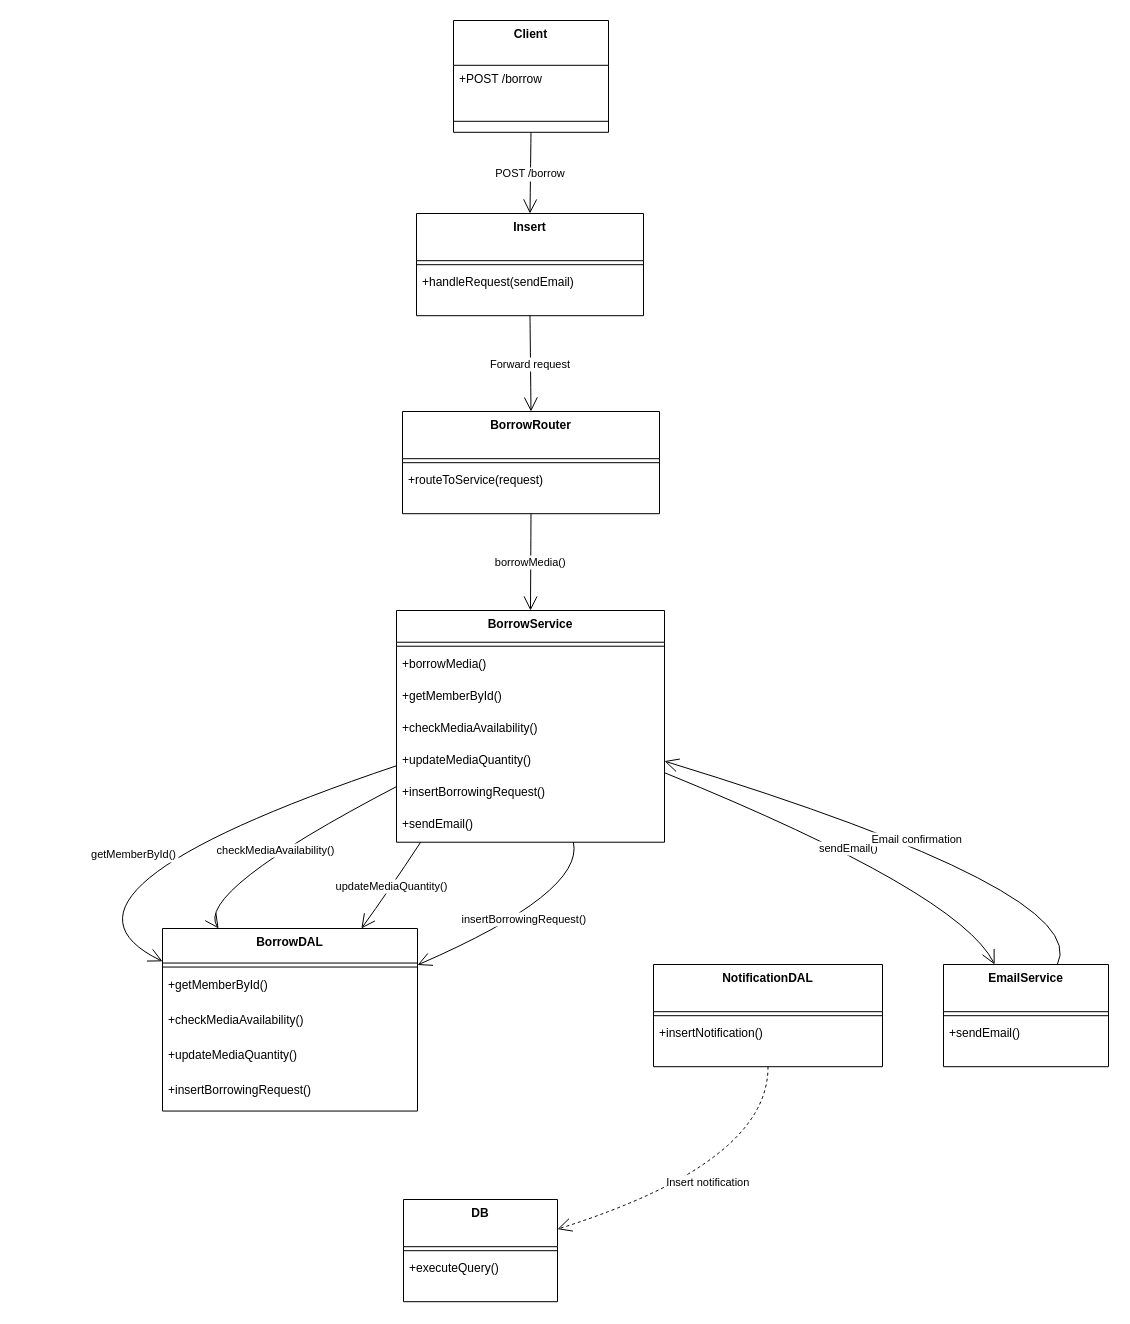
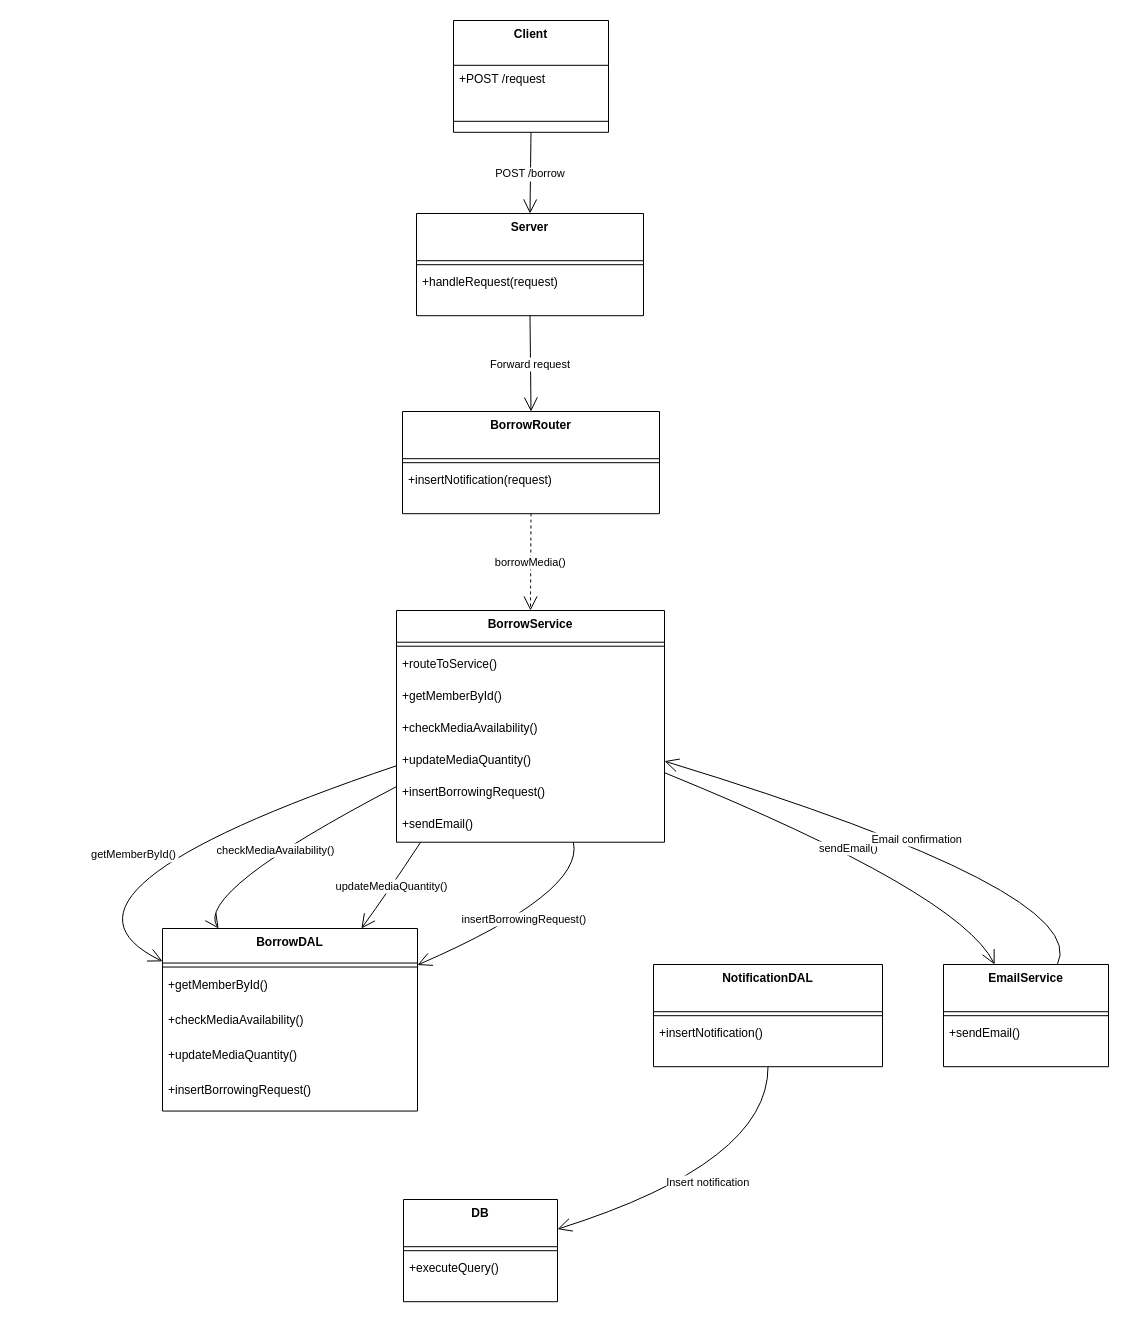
  <mxCell id="0" />
  <mxCell id="1" parent="0" />
  <mxCell id="2" value="Client" style="swimlane;fontStyle=1;align=center;verticalAlign=top;childLayout=stackLayout;horizontal=1;startSize=44.8;horizontalStack=0;resizeParent=1;resizeParentMax=0;resizeLast=0;collapsible=0;marginBottom=0;" vertex="1" parent="1"><mxGeometry x="453" y="20" width="155" height="111.8" as="geometry" /></mxCell>
- <mxCell id="3" value="+POST /borrow" style="text;strokeColor=none;fillColor=none;align=left;verticalAlign=top;spacingLeft=4;spacingRight=4;overflow=hidden;rotatable=0;points=[[0,0.5],[1,0.5]];portConstraint=eastwest;" vertex="1" parent="2"><mxGeometry y="44.8" width="155" height="45" as="geometry" /></mxCell>
+ <mxCell id="3" value="+POST /request" style="text;strokeColor=none;fillColor=none;align=left;verticalAlign=top;spacingLeft=4;spacingRight=4;overflow=hidden;rotatable=0;points=[[0,0.5],[1,0.5]];portConstraint=eastwest;" vertex="1" parent="2"><mxGeometry y="44.8" width="155" height="45" as="geometry" /></mxCell>
  <mxCell id="4" style="line;strokeWidth=1;fillColor=none;align=left;verticalAlign=middle;spacingTop=-1;spacingLeft=3;spacingRight=3;rotatable=0;labelPosition=right;points=[];portConstraint=eastwest;strokeColor=inherit;" vertex="1" parent="2"><mxGeometry y="89.8" width="155" height="22" as="geometry" /></mxCell>
- <mxCell id="5" value="Insert" style="swimlane;fontStyle=1;align=center;verticalAlign=top;childLayout=stackLayout;horizontal=1;startSize=47.2;horizontalStack=0;resizeParent=1;resizeParentMax=0;resizeLast=0;collapsible=0;marginBottom=0;" vertex="1" parent="1"><mxGeometry x="416" y="213" width="227" height="102.2" as="geometry" /></mxCell>
+ <mxCell id="5" value="Server" style="swimlane;fontStyle=1;align=center;verticalAlign=top;childLayout=stackLayout;horizontal=1;startSize=47.2;horizontalStack=0;resizeParent=1;resizeParentMax=0;resizeLast=0;collapsible=0;marginBottom=0;" vertex="1" parent="1"><mxGeometry x="416" y="213" width="227" height="102.2" as="geometry" /></mxCell>
  <mxCell id="6" style="line;strokeWidth=1;fillColor=none;align=left;verticalAlign=middle;spacingTop=-1;spacingLeft=3;spacingRight=3;rotatable=0;labelPosition=right;points=[];portConstraint=eastwest;strokeColor=inherit;" vertex="1" parent="5"><mxGeometry y="47.2" width="227" height="8" as="geometry" /></mxCell>
- <mxCell id="7" value="+handleRequest(sendEmail)" style="text;strokeColor=none;fillColor=none;align=left;verticalAlign=top;spacingLeft=4;spacingRight=4;overflow=hidden;rotatable=0;points=[[0,0.5],[1,0.5]];portConstraint=eastwest;" vertex="1" parent="5"><mxGeometry y="55.2" width="227" height="47" as="geometry" /></mxCell>
+ <mxCell id="7" value="+handleRequest(request)" style="text;strokeColor=none;fillColor=none;align=left;verticalAlign=top;spacingLeft=4;spacingRight=4;overflow=hidden;rotatable=0;points=[[0,0.5],[1,0.5]];portConstraint=eastwest;" vertex="1" parent="5"><mxGeometry y="55.2" width="227" height="47" as="geometry" /></mxCell>
  <mxCell id="8" value="BorrowRouter" style="swimlane;fontStyle=1;align=center;verticalAlign=top;childLayout=stackLayout;horizontal=1;startSize=47.2;horizontalStack=0;resizeParent=1;resizeParentMax=0;resizeLast=0;collapsible=0;marginBottom=0;" vertex="1" parent="1"><mxGeometry x="402" y="411" width="257" height="102.2" as="geometry" /></mxCell>
  <mxCell id="9" style="line;strokeWidth=1;fillColor=none;align=left;verticalAlign=middle;spacingTop=-1;spacingLeft=3;spacingRight=3;rotatable=0;labelPosition=right;points=[];portConstraint=eastwest;strokeColor=inherit;" vertex="1" parent="8"><mxGeometry y="47.2" width="257" height="8" as="geometry" /></mxCell>
- <mxCell id="10" value="+routeToService(request)" style="text;strokeColor=none;fillColor=none;align=left;verticalAlign=top;spacingLeft=4;spacingRight=4;overflow=hidden;rotatable=0;points=[[0,0.5],[1,0.5]];portConstraint=eastwest;" vertex="1" parent="8"><mxGeometry y="55.2" width="257" height="47" as="geometry" /></mxCell>
+ <mxCell id="10" value="+insertNotification(request)" style="text;strokeColor=none;fillColor=none;align=left;verticalAlign=top;spacingLeft=4;spacingRight=4;overflow=hidden;rotatable=0;points=[[0,0.5],[1,0.5]];portConstraint=eastwest;" vertex="1" parent="8"><mxGeometry y="55.2" width="257" height="47" as="geometry" /></mxCell>
  <mxCell id="11" value="BorrowService" style="swimlane;fontStyle=1;align=center;verticalAlign=top;childLayout=stackLayout;horizontal=1;startSize=31.733;horizontalStack=0;resizeParent=1;resizeParentMax=0;resizeLast=0;collapsible=0;marginBottom=0;" vertex="1" parent="1"><mxGeometry x="396" y="610" width="268" height="231.733" as="geometry" /></mxCell>
  <mxCell id="12" style="line;strokeWidth=1;fillColor=none;align=left;verticalAlign=middle;spacingTop=-1;spacingLeft=3;spacingRight=3;rotatable=0;labelPosition=right;points=[];portConstraint=eastwest;strokeColor=inherit;" vertex="1" parent="11"><mxGeometry y="31.733" width="268" height="8" as="geometry" /></mxCell>
- <mxCell id="13" value="+borrowMedia()" style="text;strokeColor=none;fillColor=none;align=left;verticalAlign=top;spacingLeft=4;spacingRight=4;overflow=hidden;rotatable=0;points=[[0,0.5],[1,0.5]];portConstraint=eastwest;" vertex="1" parent="11"><mxGeometry y="39.733" width="268" height="32" as="geometry" /></mxCell>
+ <mxCell id="13" value="+routeToService()" style="text;strokeColor=none;fillColor=none;align=left;verticalAlign=top;spacingLeft=4;spacingRight=4;overflow=hidden;rotatable=0;points=[[0,0.5],[1,0.5]];portConstraint=eastwest;" vertex="1" parent="11"><mxGeometry y="39.733" width="268" height="32" as="geometry" /></mxCell>
  <mxCell id="14" value="+getMemberById()" style="text;strokeColor=none;fillColor=none;align=left;verticalAlign=top;spacingLeft=4;spacingRight=4;overflow=hidden;rotatable=0;points=[[0,0.5],[1,0.5]];portConstraint=eastwest;" vertex="1" parent="11"><mxGeometry y="71.733" width="268" height="32" as="geometry" /></mxCell>
  <mxCell id="15" value="+checkMediaAvailability()" style="text;strokeColor=none;fillColor=none;align=left;verticalAlign=top;spacingLeft=4;spacingRight=4;overflow=hidden;rotatable=0;points=[[0,0.5],[1,0.5]];portConstraint=eastwest;" vertex="1" parent="11"><mxGeometry y="103.733" width="268" height="32" as="geometry" /></mxCell>
  <mxCell id="16" value="+updateMediaQuantity()" style="text;strokeColor=none;fillColor=none;align=left;verticalAlign=top;spacingLeft=4;spacingRight=4;overflow=hidden;rotatable=0;points=[[0,0.5],[1,0.5]];portConstraint=eastwest;" vertex="1" parent="11"><mxGeometry y="135.733" width="268" height="32" as="geometry" /></mxCell>
  <mxCell id="17" value="+insertBorrowingRequest()" style="text;strokeColor=none;fillColor=none;align=left;verticalAlign=top;spacingLeft=4;spacingRight=4;overflow=hidden;rotatable=0;points=[[0,0.5],[1,0.5]];portConstraint=eastwest;" vertex="1" parent="11"><mxGeometry y="167.733" width="268" height="32" as="geometry" /></mxCell>
  <mxCell id="18" value="+sendEmail()" style="text;strokeColor=none;fillColor=none;align=left;verticalAlign=top;spacingLeft=4;spacingRight=4;overflow=hidden;rotatable=0;points=[[0,0.5],[1,0.5]];portConstraint=eastwest;" vertex="1" parent="11"><mxGeometry y="199.733" width="268" height="32" as="geometry" /></mxCell>
  <mxCell id="19" value="BorrowDAL" style="swimlane;fontStyle=1;align=center;verticalAlign=top;childLayout=stackLayout;horizontal=1;startSize=34.545;horizontalStack=0;resizeParent=1;resizeParentMax=0;resizeLast=0;collapsible=0;marginBottom=0;" vertex="1" parent="1"><mxGeometry x="162" y="928" width="255" height="182.545" as="geometry" /></mxCell>
  <mxCell id="20" style="line;strokeWidth=1;fillColor=none;align=left;verticalAlign=middle;spacingTop=-1;spacingLeft=3;spacingRight=3;rotatable=0;labelPosition=right;points=[];portConstraint=eastwest;strokeColor=inherit;" vertex="1" parent="19"><mxGeometry y="34.545" width="255" height="8" as="geometry" /></mxCell>
  <mxCell id="21" value="+getMemberById()" style="text;strokeColor=none;fillColor=none;align=left;verticalAlign=top;spacingLeft=4;spacingRight=4;overflow=hidden;rotatable=0;points=[[0,0.5],[1,0.5]];portConstraint=eastwest;" vertex="1" parent="19"><mxGeometry y="42.545" width="255" height="35" as="geometry" /></mxCell>
  <mxCell id="22" value="+checkMediaAvailability()" style="text;strokeColor=none;fillColor=none;align=left;verticalAlign=top;spacingLeft=4;spacingRight=4;overflow=hidden;rotatable=0;points=[[0,0.5],[1,0.5]];portConstraint=eastwest;" vertex="1" parent="19"><mxGeometry y="77.545" width="255" height="35" as="geometry" /></mxCell>
  <mxCell id="23" value="+updateMediaQuantity()" style="text;strokeColor=none;fillColor=none;align=left;verticalAlign=top;spacingLeft=4;spacingRight=4;overflow=hidden;rotatable=0;points=[[0,0.5],[1,0.5]];portConstraint=eastwest;" vertex="1" parent="19"><mxGeometry y="112.545" width="255" height="35" as="geometry" /></mxCell>
  <mxCell id="24" value="+insertBorrowingRequest()" style="text;strokeColor=none;fillColor=none;align=left;verticalAlign=top;spacingLeft=4;spacingRight=4;overflow=hidden;rotatable=0;points=[[0,0.5],[1,0.5]];portConstraint=eastwest;" vertex="1" parent="19"><mxGeometry y="147.545" width="255" height="35" as="geometry" /></mxCell>
  <mxCell id="25" value="NotificationDAL" style="swimlane;fontStyle=1;align=center;verticalAlign=top;childLayout=stackLayout;horizontal=1;startSize=47.2;horizontalStack=0;resizeParent=1;resizeParentMax=0;resizeLast=0;collapsible=0;marginBottom=0;" vertex="1" parent="1"><mxGeometry x="653" y="964" width="229" height="102.2" as="geometry" /></mxCell>
  <mxCell id="26" style="line;strokeWidth=1;fillColor=none;align=left;verticalAlign=middle;spacingTop=-1;spacingLeft=3;spacingRight=3;rotatable=0;labelPosition=right;points=[];portConstraint=eastwest;strokeColor=inherit;" vertex="1" parent="25"><mxGeometry y="47.2" width="229" height="8" as="geometry" /></mxCell>
  <mxCell id="27" value="+insertNotification()" style="text;strokeColor=none;fillColor=none;align=left;verticalAlign=top;spacingLeft=4;spacingRight=4;overflow=hidden;rotatable=0;points=[[0,0.5],[1,0.5]];portConstraint=eastwest;" vertex="1" parent="25"><mxGeometry y="55.2" width="229" height="47" as="geometry" /></mxCell>
  <mxCell id="28" value="EmailService" style="swimlane;fontStyle=1;align=center;verticalAlign=top;childLayout=stackLayout;horizontal=1;startSize=47.2;horizontalStack=0;resizeParent=1;resizeParentMax=0;resizeLast=0;collapsible=0;marginBottom=0;" vertex="1" parent="1"><mxGeometry x="943" y="964" width="165" height="102.2" as="geometry" /></mxCell>
  <mxCell id="29" style="line;strokeWidth=1;fillColor=none;align=left;verticalAlign=middle;spacingTop=-1;spacingLeft=3;spacingRight=3;rotatable=0;labelPosition=right;points=[];portConstraint=eastwest;strokeColor=inherit;" vertex="1" parent="28"><mxGeometry y="47.2" width="165" height="8" as="geometry" /></mxCell>
  <mxCell id="30" value="+sendEmail()" style="text;strokeColor=none;fillColor=none;align=left;verticalAlign=top;spacingLeft=4;spacingRight=4;overflow=hidden;rotatable=0;points=[[0,0.5],[1,0.5]];portConstraint=eastwest;" vertex="1" parent="28"><mxGeometry y="55.2" width="165" height="47" as="geometry" /></mxCell>
  <mxCell id="31" value="DB" style="swimlane;fontStyle=1;align=center;verticalAlign=top;childLayout=stackLayout;horizontal=1;startSize=47.2;horizontalStack=0;resizeParent=1;resizeParentMax=0;resizeLast=0;collapsible=0;marginBottom=0;" vertex="1" parent="1"><mxGeometry x="403" y="1199" width="154" height="102.2" as="geometry" /></mxCell>
  <mxCell id="32" style="line;strokeWidth=1;fillColor=none;align=left;verticalAlign=middle;spacingTop=-1;spacingLeft=3;spacingRight=3;rotatable=0;labelPosition=right;points=[];portConstraint=eastwest;strokeColor=inherit;" vertex="1" parent="31"><mxGeometry y="47.2" width="154" height="8" as="geometry" /></mxCell>
  <mxCell id="33" value="+executeQuery()" style="text;strokeColor=none;fillColor=none;align=left;verticalAlign=top;spacingLeft=4;spacingRight=4;overflow=hidden;rotatable=0;points=[[0,0.5],[1,0.5]];portConstraint=eastwest;" vertex="1" parent="31"><mxGeometry y="55.2" width="154" height="47" as="geometry" /></mxCell>
  <mxCell id="34" value="POST /borrow" style="curved=1;startArrow=none;endArrow=open;endSize=12;exitX=0.5;exitY=1;entryX=0.5;entryY=0;rounded=0;" edge="1" parent="1" source="2" target="5"><mxGeometry relative="1" as="geometry"><Array as="points" /></mxGeometry></mxCell>
  <mxCell id="35" value="Forward request" style="curved=1;startArrow=none;endArrow=open;endSize=12;exitX=0.5;exitY=1;entryX=0.5;entryY=0;rounded=0;" edge="1" parent="1" source="5" target="8"><mxGeometry relative="1" as="geometry"><Array as="points" /></mxGeometry></mxCell>
- <mxCell id="36" value="borrowMedia()" style="curved=1;startArrow=none;endArrow=open;endSize=12;exitX=0.5;exitY=1;entryX=0.5;entryY=0;rounded=0;" edge="1" parent="1" source="8" target="11"><mxGeometry relative="1" as="geometry"><Array as="points" /></mxGeometry></mxCell>
+ <mxCell id="36" value="borrowMedia()" style="curved=1;startArrow=none;endArrow=open;endSize=12;exitX=0.5;exitY=1;entryX=0.5;entryY=0;rounded=0;dashed=1;" edge="1" parent="1" source="8" target="11"><mxGeometry relative="1" as="geometry"><Array as="points" /></mxGeometry></mxCell>
  <mxCell id="37" value="getMemberById()" style="curved=1;startArrow=none;endArrow=open;endSize=12;exitX=0;exitY=0.67;entryX=0;entryY=0.18;rounded=0;" edge="1" parent="1" source="11" target="19"><mxGeometry relative="1" as="geometry"><Array as="points"><mxPoint x="20" y="892" /></Array></mxGeometry></mxCell>
  <mxCell id="38" value="checkMediaAvailability()" style="curved=1;startArrow=none;endArrow=open;endSize=12;exitX=0;exitY=0.76;entryX=0.22;entryY=0;rounded=0;" edge="1" parent="1" source="11" target="19"><mxGeometry relative="1" as="geometry"><Array as="points"><mxPoint x="193" y="892" /></Array></mxGeometry></mxCell>
  <mxCell id="39" value="updateMediaQuantity()" style="curved=1;startArrow=none;endArrow=open;endSize=12;exitX=0.09;exitY=1;entryX=0.78;entryY=0;rounded=0;" edge="1" parent="1" source="11" target="19"><mxGeometry relative="1" as="geometry"><Array as="points"><mxPoint x="387" y="892" /></Array></mxGeometry></mxCell>
  <mxCell id="40" value="insertBorrowingRequest()" style="curved=1;startArrow=none;endArrow=open;endSize=12;exitX=0.66;exitY=1;entryX=1;entryY=0.2;rounded=0;" edge="1" parent="1" source="11" target="19"><mxGeometry relative="1" as="geometry"><Array as="points"><mxPoint x="584" y="892" /></Array></mxGeometry></mxCell>
  <mxCell id="41" value="sendEmail()" style="curved=1;startArrow=none;endArrow=open;endSize=12;exitX=1;exitY=0.7;entryX=0.31;entryY=0;rounded=0;" edge="1" parent="1" source="11" target="28"><mxGeometry relative="1" as="geometry"><Array as="points"><mxPoint x="958" y="892" /></Array></mxGeometry></mxCell>
- <mxCell id="42" value="Insert notification" style="curved=1;startArrow=none;endArrow=open;endSize=12;exitX=0.5;exitY=1;entryX=1;entryY=0.29;rounded=0;dashed=1;" edge="1" parent="1" source="25" target="31"><mxGeometry relative="1" as="geometry"><Array as="points"><mxPoint x="768" y="1162" /></Array></mxGeometry></mxCell>
+ <mxCell id="42" value="Insert notification" style="curved=1;startArrow=none;endArrow=open;endSize=12;exitX=0.5;exitY=1;entryX=1;entryY=0.29;rounded=0;" edge="1" parent="1" source="25" target="31"><mxGeometry relative="1" as="geometry"><Array as="points"><mxPoint x="768" y="1162" /></Array></mxGeometry></mxCell>
  <mxCell id="43" value="Email confirmation" style="curved=1;startArrow=none;endArrow=open;endSize=12;exitX=0.69;exitY=0;entryX=1;entryY=0.65;rounded=0;" edge="1" parent="1" source="28" target="11"><mxGeometry relative="1" as="geometry"><Array as="points"><mxPoint x="1093" y="892" /></Array></mxGeometry></mxCell>
